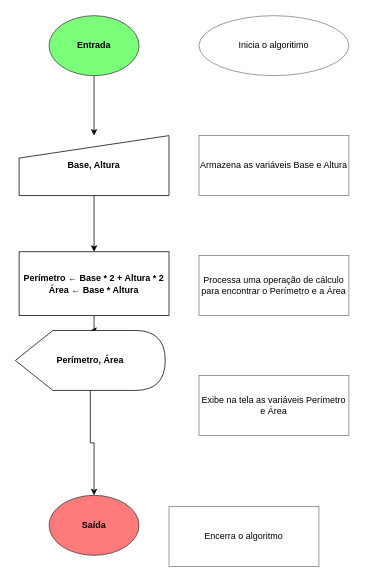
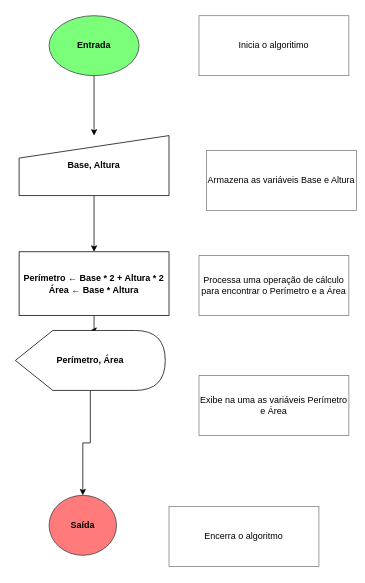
  <mxCell id="0" />
  <mxCell id="1" parent="0" />
  <mxCell id="2" style="edgeStyle=orthogonalEdgeStyle;rounded=0;orthogonalLoop=1;jettySize=auto;html=1;fontStyle=1" edge="1" parent="1" source="3" target="5"><mxGeometry relative="1" as="geometry" /></mxCell>
  <mxCell id="3" value="Entrada" style="ellipse;whiteSpace=wrap;html=1;fillColor=#7bff7b;strokeColor=#36393d;fontStyle=1" vertex="1" parent="1"><mxGeometry x="65" y="20" width="120" height="80" as="geometry" /></mxCell>
  <mxCell id="4" style="edgeStyle=orthogonalEdgeStyle;rounded=0;orthogonalLoop=1;jettySize=auto;html=1;fontStyle=1" edge="1" parent="1" source="5" target="7"><mxGeometry relative="1" as="geometry" /></mxCell>
  <mxCell id="5" value="Base, Altura" style="shape=manualInput;whiteSpace=wrap;html=1;fontStyle=1" vertex="1" parent="1"><mxGeometry x="25" y="180" width="200" height="80" as="geometry" /></mxCell>
  <mxCell id="6" style="edgeStyle=orthogonalEdgeStyle;rounded=0;orthogonalLoop=1;jettySize=auto;html=1;fontStyle=1" edge="1" parent="1" source="7" target="9"><mxGeometry relative="1" as="geometry" /></mxCell>
  <mxCell id="7" value="Perímetro ← Base * 2 + Altura * 2&lt;div&gt;Área ← Base * Altura&lt;/div&gt;" style="rounded=0;whiteSpace=wrap;html=1;fontStyle=1" vertex="1" parent="1"><mxGeometry x="25" y="335" width="200" height="85" as="geometry" /></mxCell>
  <mxCell id="8" style="edgeStyle=orthogonalEdgeStyle;rounded=0;orthogonalLoop=1;jettySize=auto;html=1;fontStyle=1" edge="1" parent="1" source="9" target="10"><mxGeometry relative="1" as="geometry" /></mxCell>
  <mxCell id="9" value="Perímetro, Área" style="shape=display;whiteSpace=wrap;html=1;fontStyle=1" vertex="1" parent="1"><mxGeometry x="20" y="440" width="200" height="80" as="geometry" /></mxCell>
- <mxCell id="10" value="Saída" style="ellipse;whiteSpace=wrap;html=1;fillColor=#ff7b7b;strokeColor=#36393d;fontStyle=1" vertex="1" parent="1"><mxGeometry x="65" y="660" width="120" height="80" as="geometry" /></mxCell>
- <mxCell id="11" value="Inicia o algoritimo" style="ellipse;whiteSpace=wrap;html=1;strokeColor=#7b7b7b;" vertex="1" parent="1"><mxGeometry x="265" y="20" width="200" height="80" as="geometry" /></mxCell>
- <mxCell id="12" value="Armazena as variáveis Base e Altura" style="rounded=0;whiteSpace=wrap;html=1;strokeColor=#7b7b7b;" vertex="1" parent="1"><mxGeometry x="265" y="180" width="200" height="80" as="geometry" /></mxCell>
- <mxCell id="13" value="Exibe na tela as variáveis Perímetro e Área" style="rounded=0;whiteSpace=wrap;html=1;strokeColor=#7b7b7b;" vertex="1" parent="1"><mxGeometry x="265" y="500" width="200" height="80" as="geometry" /></mxCell>
+ <mxCell id="10" value="Saída" style="ellipse;whiteSpace=wrap;html=1;fillColor=#ff7b7b;strokeColor=#36393d;fontStyle=1" vertex="1" parent="1"><mxGeometry x="65" y="660" width="90" height="80" as="geometry" /></mxCell>
+ <mxCell id="11" value="Inicia o algoritimo" style="rounded=0;whiteSpace=wrap;html=1;strokeColor=#7b7b7b;" vertex="1" parent="1"><mxGeometry x="265" y="20" width="200" height="80" as="geometry" /></mxCell>
+ <mxCell id="12" value="Armazena as variáveis Base e Altura" style="rounded=0;whiteSpace=wrap;html=1;strokeColor=#7b7b7b;" vertex="1" parent="1"><mxGeometry x="275" y="200" width="200" height="80" as="geometry" /></mxCell>
+ <mxCell id="13" value="Exibe na uma as variáveis Perímetro e Área" style="rounded=0;whiteSpace=wrap;html=1;strokeColor=#7b7b7b;" vertex="1" parent="1"><mxGeometry x="265" y="500" width="200" height="80" as="geometry" /></mxCell>
  <mxCell id="14" value="Encerra o algoritmo" style="rounded=0;whiteSpace=wrap;html=1;strokeColor=#7b7b7b;" vertex="1" parent="1"><mxGeometry x="225" y="675" width="200" height="80" as="geometry" /></mxCell>
  <mxCell id="15" value="Processa uma operação de cálculo para encontrar o Perímetro e a Área" style="rounded=0;whiteSpace=wrap;html=1;strokeColor=#7b7b7b;" vertex="1" parent="1"><mxGeometry x="265" y="340" width="200" height="80" as="geometry" /></mxCell>
